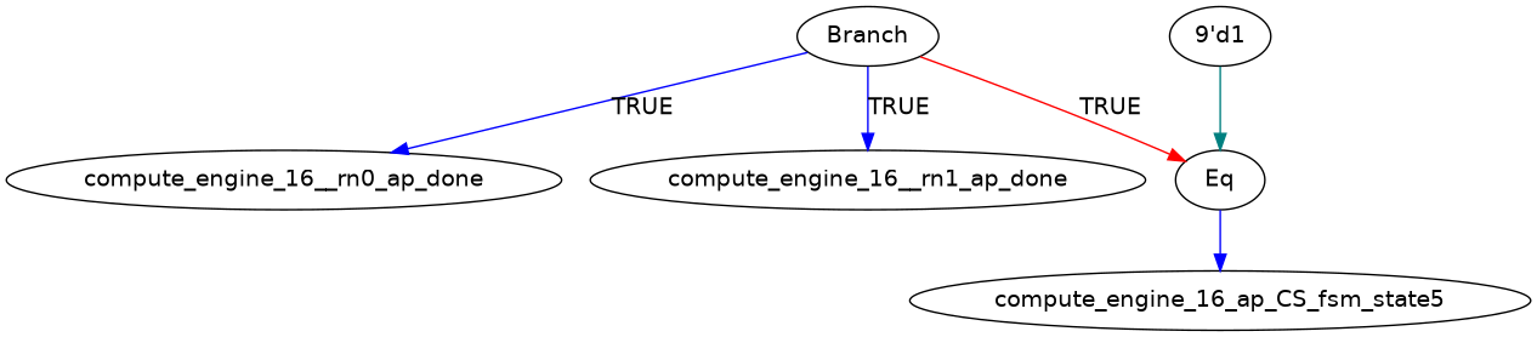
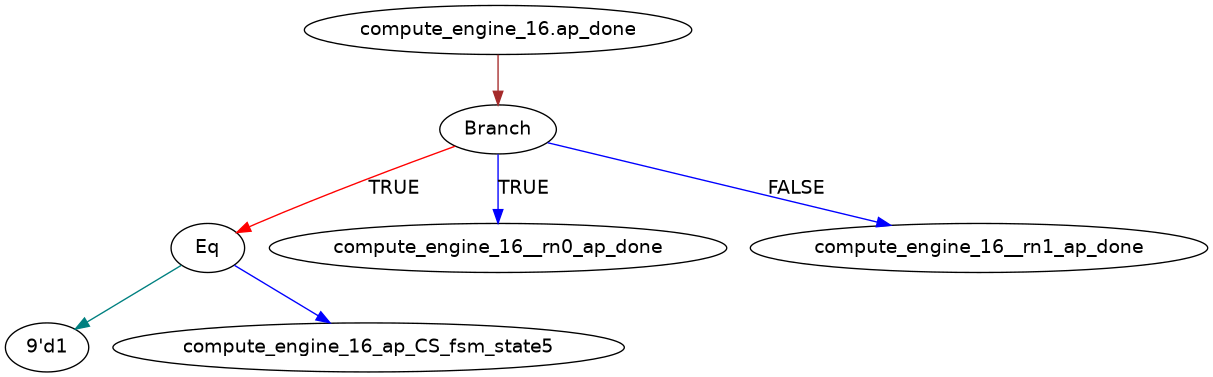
  strict digraph {
    fontname="DejaVu Sans"
    node [color=black fontname="DejaVu Sans"]
    edge [color=blue fontname="DejaVu Sans"]
+   n1 [label="compute_engine_16.ap_done"]
    n2 [label=Branch]
    n3 [label=Eq]
    compute_engine_16__rn0_ap_done
    compute_engine_16__rn1_ap_done
    n6 [label="9'd1"]
    compute_engine_16_ap_CS_fsm_state5
+   n1 -> n2 [color=brown]
    n2 -> n3 [color=red label=TRUE]
    n2 -> compute_engine_16__rn0_ap_done [label=TRUE]
-   n2 -> compute_engine_16__rn1_ap_done [label=TRUE]
-   n6 -> n3 [color=teal]
+   n2 -> compute_engine_16__rn1_ap_done [label=FALSE]
+   n3 -> n6 [color=teal]
    n3 -> compute_engine_16_ap_CS_fsm_state5
  }
